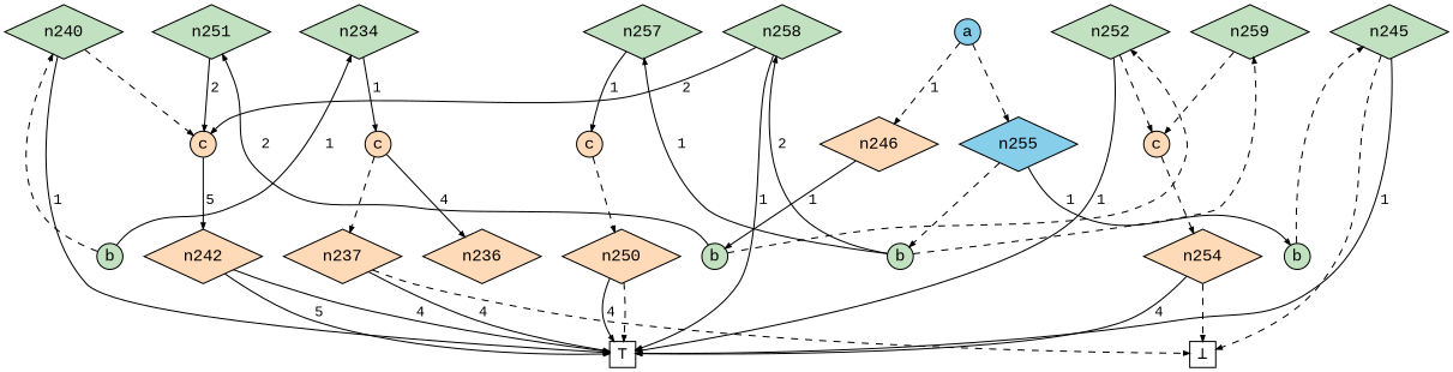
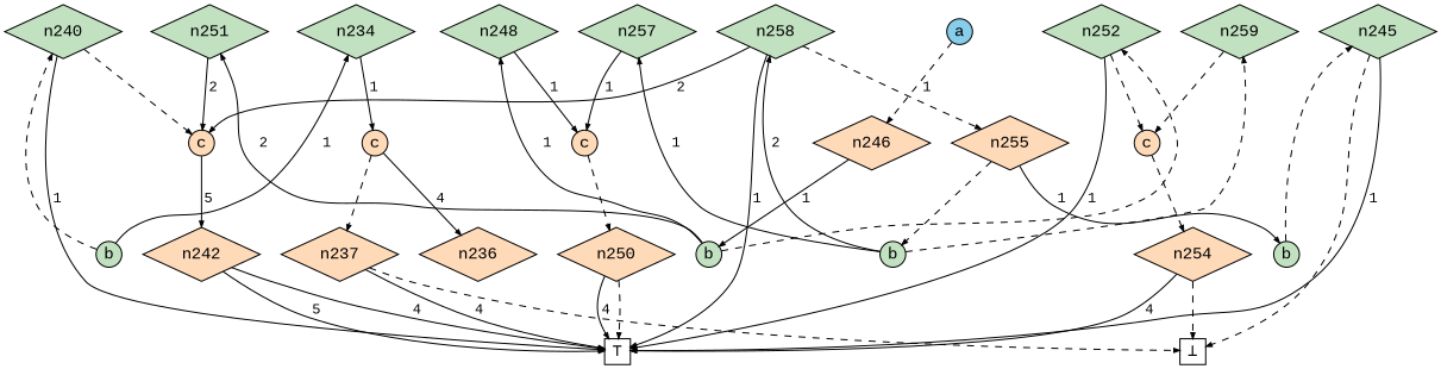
  digraph {
    fontname="Liberation Mono"
    node [fillcolor="#C1E1C1" fontname="Liberation Mono" shape=diamond style=filled]
    edge [arrowhead=normal arrowsize=0.5 color="#555" fontcolor=black fontname="Liberation Mono" fontsize=12 labelangle=-30]
    n237 [fillcolor=peachpuff height=0.15 width=0.15]
    n242 [fillcolor=peachpuff height=0.15 width=0.15]
    n250 [fillcolor=peachpuff height=0.15 width=0.15]
    n254 [fillcolor=peachpuff height=0.15 width=0.15]
    n234 [height=0.15 width=0.15]
    n240 [height=0.15 width=0.15]
    n245 [height=0.15 width=0.15]
+   n248 [height=0.15 width=0.15]
    n251 [height=0.15 width=0.15]
    n252 [height=0.15 width=0.15]
    n257 [height=0.15 width=0.15]
    n258 [height=0.15 width=0.15]
    n259 [height=0.15 width=0.15]
    n231 [fillcolor=skyblue fixedsize=true label=a shape=circle width=0.3]
    n246 [fillcolor=peachpuff height=0.15 width=0.15]
-   n255 [fillcolor=skyblue height=0.15 width=0.15]
+   n255 [fillcolor=peachpuff height=0.15 width=0.15]
    n233 [fixedsize=true label=b shape=circle width=0.3]
    n244 [fixedsize=true label=b shape=circle width=0.3]
    n247 [fixedsize=true label=b shape=circle width=0.3]
    n256 [fixedsize=true label=b shape=circle width=0.3]
    n235 [fillcolor=peachpuff fixedsize=true label=c shape=circle width=0.3]
    n241 [fillcolor=peachpuff fixedsize=true label=c shape=circle width=0.3]
    n249 [fillcolor=peachpuff fixedsize=true label=c shape=circle width=0.3]
    n253 [fillcolor=peachpuff fixedsize=true label=c shape=circle width=0.3]
    n238 [fixedsize=true height=0.3 label="⊤" shape=box width=0.3 fillcolor="" style=""]
    n239 [fixedsize=true height=0.3 label="⊥" shape=box width=0.3 fillcolor="" style=""]
    n236 [fillcolor=peachpuff height=0.15 width=0.15]
    subgraph sub_1 {
      rank=same
      n237
      n242
      n250
      n254
    }
    subgraph sub_2 {
      rank=same
      n233
      n244
      n247
      n256
    }
    subgraph sub_3 {
      rank=same
      n234
      n240
      n245
+     n248
      n251
      n252
      n257
      n258
      n259
    }
    subgraph sub_4 {
      rank=same
      n246
      n255
    }
    subgraph sub_5 {
      rank=same
      n235
      n241
      n249
      n253
    }
    subgraph sub_6 {
      rank=same
      n231
    }
    n237 -> n238 [label=" 4 "]
    n237 -> n239 [style=dashed fontcolor="" fontsize="" labelangle=""]
    n242 -> n238 [label=" 5 "]
    n242 -> n238 [label=" 4 "]
    n250 -> n238 [label=" 4 "]
    n250 -> n238 [style=dashed fontcolor="" fontsize="" labelangle=""]
    n254 -> n238 [label=" 4 "]
    n254 -> n239 [style=dashed fontcolor="" fontsize="" labelangle=""]
    n234 -> n235 [label=" 1 "]
    n240 -> n241 [style=dashed fontcolor="" fontsize="" labelangle=""]
    n240 -> n238 [label=" 1 "]
    n245 -> n238 [label=" 1 "]
    n245 -> n239 [style=dashed fontcolor="" fontsize="" labelangle=""]
+   n248 -> n249 [label=" 1 "]
    n251 -> n241 [label=" 2 "]
    n252 -> n253 [style=dashed fontcolor="" fontsize="" labelangle=""]
    n252 -> n238 [label=" 1 "]
    n257 -> n249 [label=" 1 "]
    n258 -> n241 [label=" 2 "]
    n258 -> n238 [label=" 1 "]
    n259 -> n253 [style=dashed fontcolor="" fontsize="" labelangle=""]
    n231 -> n246 [label=" 1 " style=dashed]
-   n231 -> n255 [style=dashed fontcolor="" fontsize="" labelangle=""]
+   n258 -> n255 [style=dashed fontcolor="" fontsize="" labelangle=""]
    n246 -> n247 [label=" 1 "]
    n255 -> n244 [label=" 1 "]
    n255 -> n256 [style=dashed fontcolor="" fontsize="" labelangle=""]
    n233 -> n234 [label=" 1 "]
    n233 -> n240 [style=dashed fontcolor="" fontsize="" labelangle=""]
    n244 -> n245 [style=dashed fontcolor="" fontsize="" labelangle=""]
+   n247 -> n248 [label=" 1 "]
    n247 -> n251 [label=" 2 "]
    n247 -> n252 [style=dashed fontcolor="" fontsize="" labelangle=""]
    n256 -> n257 [label=" 1 "]
    n256 -> n258 [label=" 2 "]
    n256 -> n259 [style=dashed fontcolor="" fontsize="" labelangle=""]
    n235 -> n237 [style=dashed fontcolor="" fontsize="" labelangle=""]
    n235 -> n236 [label=" 4 "]
    n241 -> n242 [label=" 5 "]
    n249 -> n250 [style=dashed fontcolor="" fontsize="" labelangle=""]
    n253 -> n254 [style=dashed fontcolor="" fontsize="" labelangle=""]
  }
